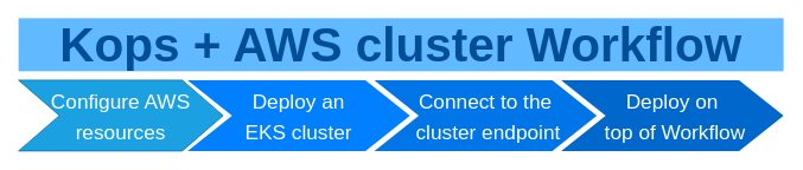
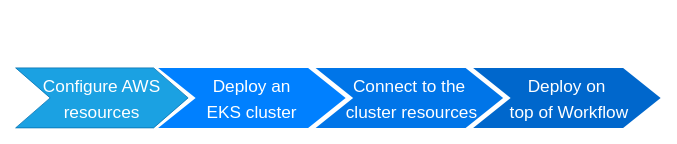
  <mxCell id="0" />
  <mxCell id="1" parent="0" />
  <mxCell id="2" value="&lt;font style=&quot;font-size: 23px&quot;&gt;Deploy an &lt;br&gt;EKS cluster&lt;/font&gt;" style="shape=step;whiteSpace=wrap;html=1;fontSize=28;fillColor=#0080FF;fontColor=#FFFFFF;strokeColor=none;" parent="1" vertex="1"><mxGeometry x="210" y="90" width="250" height="80" as="geometry" /></mxCell>
- <mxCell id="3" value="&lt;font style=&quot;font-size: 23px&quot;&gt;Connect to the&lt;br&gt;&amp;nbsp;cluster endpoint&lt;/font&gt;" style="shape=step;whiteSpace=wrap;html=1;fontSize=28;fillColor=#0075E8;fontColor=#FFFFFF;strokeColor=none;" parent="1" vertex="1"><mxGeometry x="420" y="90" width="250" height="80" as="geometry" /></mxCell>
+ <mxCell id="3" value="&lt;font style=&quot;font-size: 23px&quot;&gt;Connect to the&lt;br&gt;&amp;nbsp;cluster resources&lt;/font&gt;" style="shape=step;whiteSpace=wrap;html=1;fontSize=28;fillColor=#0075E8;fontColor=#FFFFFF;strokeColor=none;" parent="1" vertex="1"><mxGeometry x="420" y="90" width="250" height="80" as="geometry" /></mxCell>
  <mxCell id="4" value="&lt;font style=&quot;font-size: 23px&quot;&gt;Deploy on&lt;br&gt;&amp;nbsp;top of Workflow&lt;/font&gt;" style="shape=step;whiteSpace=wrap;html=1;fontSize=28;fillColor=#0067CC;fontColor=#FFFFFF;strokeColor=none;" parent="1" vertex="1"><mxGeometry x="630" y="90" width="250" height="80" as="geometry" /></mxCell>
- <mxCell id="5" value="Kops + AWS cluster Workflow" style="text;html=1;strokeColor=none;fillColor=#61BAFF;align=center;verticalAlign=middle;whiteSpace=wrap;fontSize=54;fontStyle=1;fontColor=#004D99;" parent="1" vertex="1"><mxGeometry x="20" y="20" width="860" height="60" as="geometry" /></mxCell>
  <mxCell id="6" value="&lt;font style=&quot;font-size: 23px&quot;&gt;Configure AWS resources&lt;/font&gt;" style="shape=step;whiteSpace=wrap;html=1;fontSize=28;fillColor=#1ba1e2;strokeColor=#006EAF;fontColor=#ffffff;" vertex="1" parent="1"><mxGeometry x="20" y="90" width="230" height="80" as="geometry" /></mxCell>
